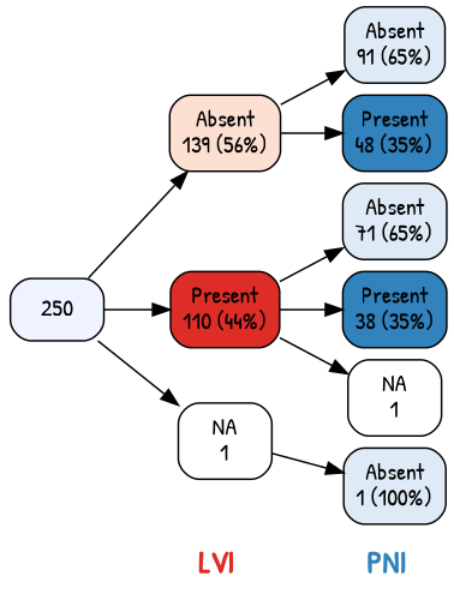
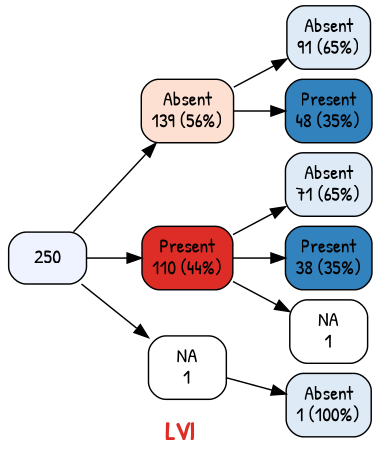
  digraph {
    compound=true
    fontsize=12
    nodesep=0.1
    rankdir=LR
    ranksep=0.5
    fontname="Patrick Hand"
    node [color=black fontcolor=black fontname="Patrick Hand" margin=0.1 shape=rectangle style="rounded,filled"]
    edge [style=solid fontname="Patrick Hand"]
    Node_L0 [style=invisible]
    n2 [label=<<FONT POINT-SIZE="18"><FONT COLOR="#DE2D26"><B>LVI  </B></FONT></FONT><BR/>> margin=0 shape=none style=""]
-   n3 [label=<<FONT POINT-SIZE="18"><FONT COLOR="#3182BD"><B>PNI  </B></FONT></FONT><BR/>> margin=0 shape=none style=""]
    n4 [fillcolor="#EFF3FF" label=<250>]
    n5 [fillcolor="#FEE0D2" label=<Absent<BR/>139 (56%)>]
    n6 [fillcolor="#DE2D26" label=<Present<BR/>110 (44%)>]
    n7 [fillcolor=white label=<NA<BR/>1>]
    n8 [fillcolor="#DEEBF7" label=<Absent<BR/>91 (65%)>]
    n9 [fillcolor="#3182BD" label=<Present<BR/>48 (35%)>]
    n10 [fillcolor="#DEEBF7" label=<Absent<BR/>71 (65%)>]
    n11 [fillcolor="#3182BD" label=<Present<BR/>38 (35%)>]
    n12 [fillcolor=white label=<NA<BR/>1>]
    n13 [fillcolor="#DEEBF7" label=<Absent<BR/>1 (100%)>]
    Node_L0 -> n2 [style=invis]
-   n2 -> n3 [style=invis]
    n4 -> n5
    n4 -> n6
    n4 -> n7
    n5 -> n8
    n5 -> n9
    n6 -> n10
    n6 -> n11
    n6 -> n12
    n7 -> n13
  }
